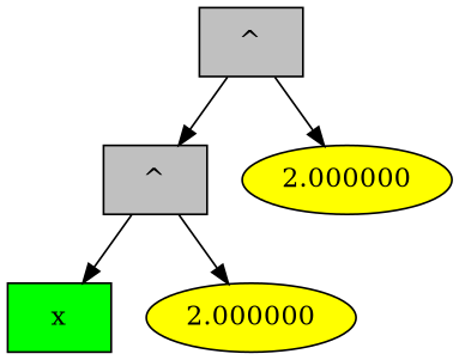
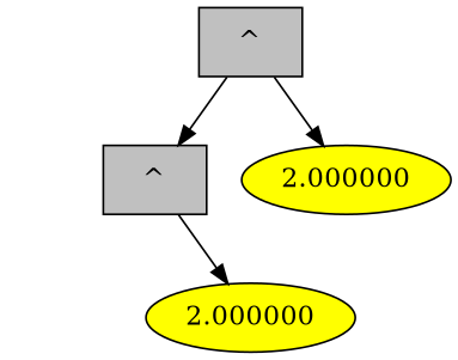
  digraph {
    node [fillcolor=grey shape=box style=filled]
    n1 [label="^"]
    n2 [label="^"]
    n3 [fillcolor=yellow label=2.000000 shape=""]
-   n4 [fillcolor=green label=x]
    n5 [fillcolor=yellow label=2.000000 shape=""]
    n1 -> n2
    n1 -> n3
-   n2 -> n4
    n2 -> n5
  }
